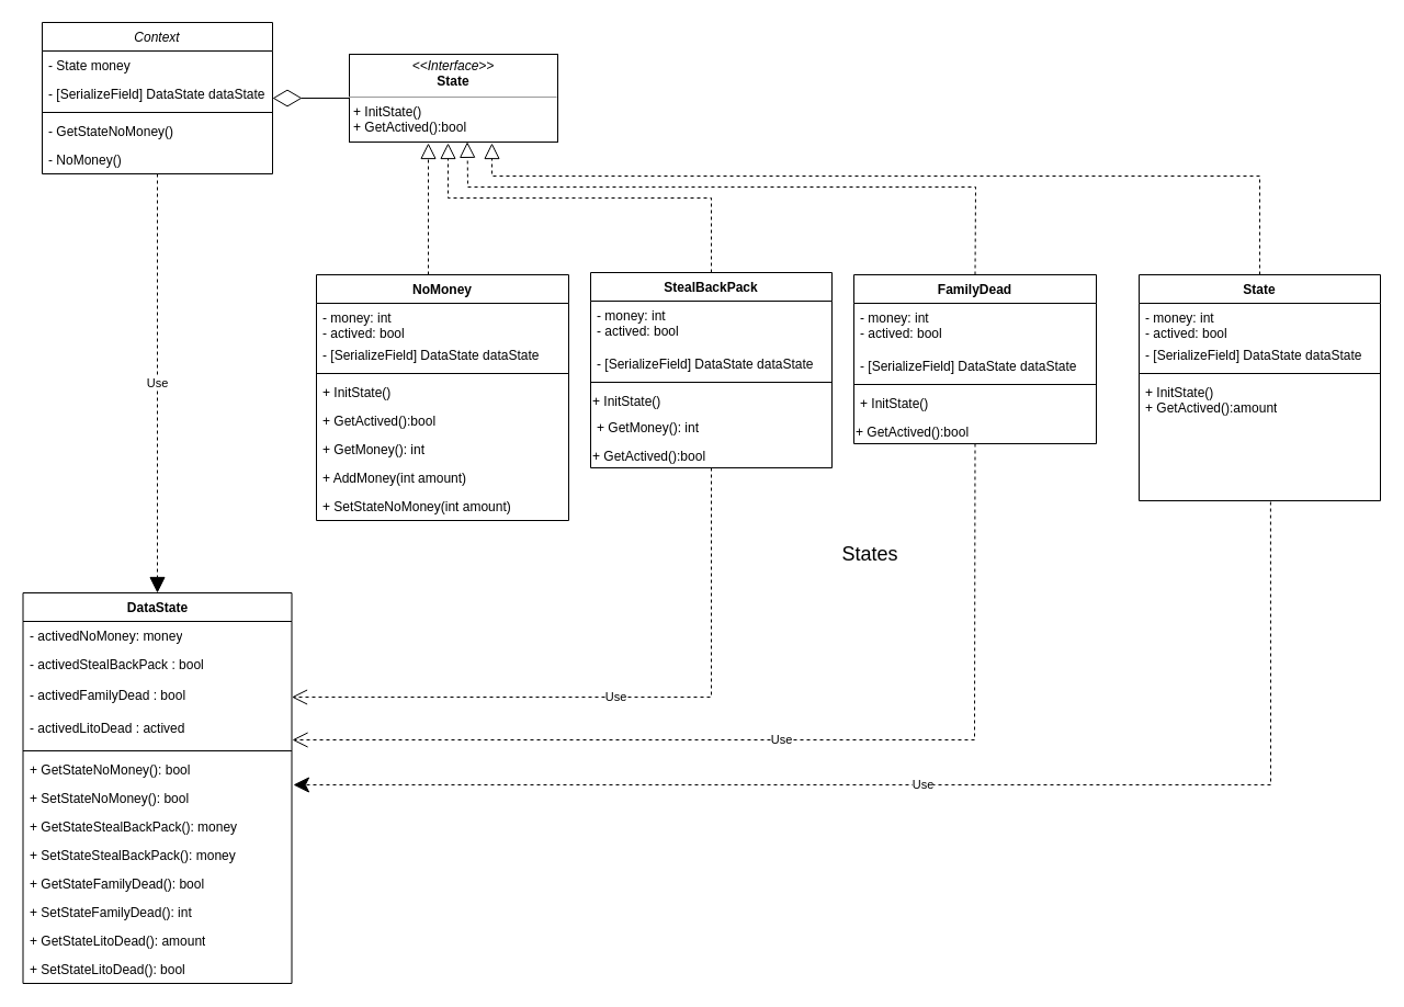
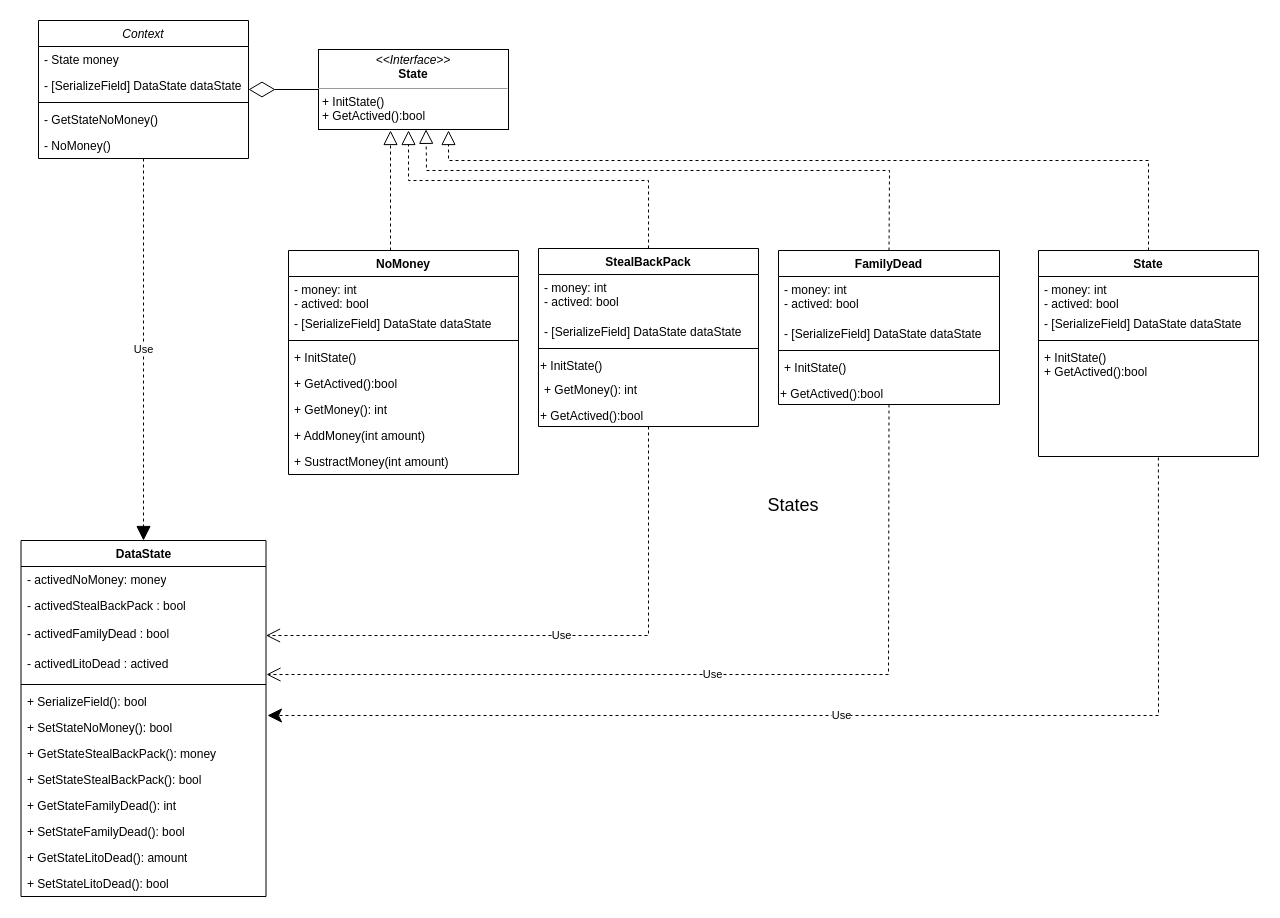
  <mxCell id="0" />
  <mxCell id="1" parent="0" />
  <mxCell id="2" value="Context" style="swimlane;fontStyle=2;align=center;verticalAlign=top;childLayout=stackLayout;horizontal=1;startSize=26;horizontalStack=0;resizeParent=1;resizeLast=0;collapsible=1;marginBottom=0;rounded=0;shadow=0;strokeWidth=1;" parent="1" vertex="1"><mxGeometry y="20" width="210" height="138" as="geometry" x="38"><mxRectangle x="230" y="140" width="160" height="26" as="alternateBounds" /></mxGeometry></mxCell>
  <mxCell id="3" value="- State money" style="text;align=left;verticalAlign=top;spacingLeft=4;spacingRight=4;overflow=hidden;rotatable=0;points=[[0,0.5],[1,0.5]];portConstraint=eastwest;" parent="2" vertex="1"><mxGeometry y="26" width="210" height="26" as="geometry" /></mxCell>
  <mxCell id="4" value="- [SerializeField] DataState dataState" style="text;align=left;verticalAlign=top;spacingLeft=4;spacingRight=4;overflow=hidden;rotatable=0;points=[[0,0.5],[1,0.5]];portConstraint=eastwest;" parent="2" vertex="1"><mxGeometry y="52" width="210" height="26" as="geometry" /></mxCell>
  <mxCell id="5" value="" style="line;html=1;strokeWidth=1;align=left;verticalAlign=middle;spacingTop=-1;spacingLeft=3;spacingRight=3;rotatable=0;labelPosition=right;points=[];portConstraint=eastwest;" parent="2" vertex="1"><mxGeometry y="78" width="210" height="8" as="geometry" /></mxCell>
  <mxCell id="6" value="- GetStateNoMoney()" style="text;align=left;verticalAlign=top;spacingLeft=4;spacingRight=4;overflow=hidden;rotatable=0;points=[[0,0.5],[1,0.5]];portConstraint=eastwest;" parent="2" vertex="1"><mxGeometry y="86" width="210" height="26" as="geometry" /></mxCell>
  <mxCell id="7" value="- NoMoney()" style="text;align=left;verticalAlign=top;spacingLeft=4;spacingRight=4;overflow=hidden;rotatable=0;points=[[0,0.5],[1,0.5]];portConstraint=eastwest;" parent="2" vertex="1"><mxGeometry y="112" width="210" height="26" as="geometry" /></mxCell>
  <mxCell id="8" value="" style="endArrow=diamondThin;endFill=0;endSize=24;html=1;rounded=0;entryX=1;entryY=0.5;entryDx=0;entryDy=0;exitX=0;exitY=0.5;exitDx=0;exitDy=0;" parent="1" source="9" target="2" edge="1"><mxGeometry width="160" relative="1" as="geometry"><mxPoint x="408" y="90" as="sourcePoint" /><mxPoint x="298" y="140" as="targetPoint" /></mxGeometry></mxCell>
  <mxCell id="9" value="&lt;p style=&quot;margin:0px;margin-top:4px;text-align:center;&quot;&gt;&lt;i&gt;&amp;lt;&amp;lt;Interface&amp;gt;&amp;gt;&lt;/i&gt;&lt;br&gt;&lt;b&gt;State&lt;/b&gt;&lt;/p&gt;&lt;hr size=&quot;1&quot;&gt;&lt;p style=&quot;margin:0px;margin-left:4px;&quot;&gt;&lt;/p&gt;&lt;p style=&quot;margin:0px;margin-left:4px;&quot;&gt;+ InitState()&lt;/p&gt;&lt;p style=&quot;margin:0px;margin-left:4px;&quot;&gt;+ GetActived():bool&lt;br&gt;&lt;/p&gt;" style="verticalAlign=top;align=left;overflow=fill;fontSize=12;fontFamily=Helvetica;html=1;whiteSpace=wrap;" parent="1" vertex="1"><mxGeometry x="318" y="49" width="190" height="80" as="geometry" /></mxCell>
  <mxCell id="10" value="NoMoney" style="swimlane;fontStyle=1;align=center;verticalAlign=top;childLayout=stackLayout;horizontal=1;startSize=26;horizontalStack=0;resizeParent=1;resizeParentMax=0;resizeLast=0;collapsible=1;marginBottom=0;whiteSpace=wrap;html=1;" parent="1" vertex="1"><mxGeometry x="288" y="250" width="230" height="224" as="geometry" /></mxCell>
  <mxCell id="11" value="- money: int&lt;br&gt;- actived: bool" style="text;strokeColor=none;fillColor=none;align=left;verticalAlign=top;spacingLeft=4;spacingRight=4;overflow=hidden;rotatable=0;points=[[0,0.5],[1,0.5]];portConstraint=eastwest;whiteSpace=wrap;html=1;" parent="10" vertex="1"><mxGeometry y="26" width="230" height="34" as="geometry" /></mxCell>
  <mxCell id="12" value="- [SerializeField] DataState dataState" style="text;align=left;verticalAlign=top;spacingLeft=4;spacingRight=4;overflow=hidden;rotatable=0;points=[[0,0.5],[1,0.5]];portConstraint=eastwest;" parent="10" vertex="1"><mxGeometry y="60" width="230" height="26" as="geometry" /></mxCell>
  <mxCell id="13" value="" style="line;strokeWidth=1;fillColor=none;align=left;verticalAlign=middle;spacingTop=-1;spacingLeft=3;spacingRight=3;rotatable=0;labelPosition=right;points=[];portConstraint=eastwest;strokeColor=inherit;" parent="10" vertex="1"><mxGeometry y="86" width="230" height="8" as="geometry" /></mxCell>
  <mxCell id="14" value="+ InitState()" style="text;align=left;verticalAlign=top;spacingLeft=4;spacingRight=4;overflow=hidden;rotatable=0;points=[[0,0.5],[1,0.5]];portConstraint=eastwest;" vertex="1" parent="10"><mxGeometry y="94" width="230" height="26" as="geometry" /></mxCell>
  <mxCell id="15" value="+ GetActived():bool" style="text;align=left;verticalAlign=top;spacingLeft=4;spacingRight=4;overflow=hidden;rotatable=0;points=[[0,0.5],[1,0.5]];portConstraint=eastwest;" vertex="1" parent="10"><mxGeometry y="120" width="230" height="26" as="geometry" /></mxCell>
  <mxCell id="16" value="+ GetMoney(): int&lt;br&gt;" style="text;strokeColor=none;fillColor=none;align=left;verticalAlign=top;spacingLeft=4;spacingRight=4;overflow=hidden;rotatable=0;points=[[0,0.5],[1,0.5]];portConstraint=eastwest;whiteSpace=wrap;html=1;" parent="10" vertex="1"><mxGeometry y="146" width="230" height="26" as="geometry" /></mxCell>
  <mxCell id="17" value="+ AddMoney(int amount)" style="text;align=left;verticalAlign=top;spacingLeft=4;spacingRight=4;overflow=hidden;rotatable=0;points=[[0,0.5],[1,0.5]];portConstraint=eastwest;" vertex="1" parent="10"><mxGeometry y="172" width="230" height="26" as="geometry" /></mxCell>
- <mxCell id="18" value="+ SetStateNoMoney(int amount)" style="text;align=left;verticalAlign=top;spacingLeft=4;spacingRight=4;overflow=hidden;rotatable=0;points=[[0,0.5],[1,0.5]];portConstraint=eastwest;" vertex="1" parent="10"><mxGeometry y="198" width="230" height="26" as="geometry" /></mxCell>
+ <mxCell id="18" value="+ SustractMoney(int amount)" style="text;align=left;verticalAlign=top;spacingLeft=4;spacingRight=4;overflow=hidden;rotatable=0;points=[[0,0.5],[1,0.5]];portConstraint=eastwest;" vertex="1" parent="10"><mxGeometry y="198" width="230" height="26" as="geometry" /></mxCell>
  <mxCell id="19" value="StealBackPack" style="swimlane;fontStyle=1;align=center;verticalAlign=top;childLayout=stackLayout;horizontal=1;startSize=26;horizontalStack=0;resizeParent=1;resizeParentMax=0;resizeLast=0;collapsible=1;marginBottom=0;whiteSpace=wrap;html=1;" parent="1" vertex="1"><mxGeometry x="538" y="248" width="220" height="178" as="geometry" /></mxCell>
  <mxCell id="20" value="- money: int&lt;br&gt;- actived: bool" style="text;strokeColor=none;fillColor=none;align=left;verticalAlign=top;spacingLeft=4;spacingRight=4;overflow=hidden;rotatable=0;points=[[0,0.5],[1,0.5]];portConstraint=eastwest;whiteSpace=wrap;html=1;" parent="19" vertex="1"><mxGeometry y="26" width="220" height="44" as="geometry" /></mxCell>
  <mxCell id="21" value="- [SerializeField] DataState dataState" style="text;align=left;verticalAlign=top;spacingLeft=4;spacingRight=4;overflow=hidden;rotatable=0;points=[[0,0.5],[1,0.5]];portConstraint=eastwest;" parent="19" vertex="1"><mxGeometry y="70" width="220" height="26" as="geometry" /></mxCell>
  <mxCell id="22" value="" style="line;strokeWidth=1;fillColor=none;align=left;verticalAlign=middle;spacingTop=-1;spacingLeft=3;spacingRight=3;rotatable=0;labelPosition=right;points=[];portConstraint=eastwest;strokeColor=inherit;" parent="19" vertex="1"><mxGeometry y="96" width="220" height="8" as="geometry" /></mxCell>
  <mxCell id="23" value="+ InitState()" style="text;whiteSpace=wrap;html=1;" vertex="1" parent="19"><mxGeometry y="104" width="220" height="24" as="geometry" /></mxCell>
  <mxCell id="24" value="+ GetMoney(): int&lt;br&gt;" style="text;strokeColor=none;fillColor=none;align=left;verticalAlign=top;spacingLeft=4;spacingRight=4;overflow=hidden;rotatable=0;points=[[0,0.5],[1,0.5]];portConstraint=eastwest;whiteSpace=wrap;html=1;" parent="19" vertex="1"><mxGeometry y="128" width="220" height="26" as="geometry" /></mxCell>
  <mxCell id="25" value="+ GetActived():bool" style="text;whiteSpace=wrap;html=1;" vertex="1" parent="19"><mxGeometry y="154" width="220" height="24" as="geometry" /></mxCell>
  <mxCell id="26" value="" style="endArrow=block;dashed=1;endFill=0;endSize=12;html=1;rounded=0;" parent="1" edge="1"><mxGeometry width="160" relative="1" as="geometry"><mxPoint x="390" y="250" as="sourcePoint" /><mxPoint x="390" y="130" as="targetPoint" /></mxGeometry></mxCell>
  <mxCell id="27" value="" style="endArrow=block;dashed=1;endFill=0;endSize=12;html=1;rounded=0;exitX=0.5;exitY=0;exitDx=0;exitDy=0;" parent="1" source="19" edge="1"><mxGeometry width="160" relative="1" as="geometry"><mxPoint x="433" y="260" as="sourcePoint" /><mxPoint x="408" y="130" as="targetPoint" /><Array as="points"><mxPoint x="648" y="180" /><mxPoint x="528" y="180" /><mxPoint x="408" y="180" /></Array></mxGeometry></mxCell>
  <mxCell id="28" value="&lt;font style=&quot;font-size: 18px;&quot;&gt;States&lt;/font&gt;" style="text;html=1;strokeColor=none;fillColor=none;align=center;verticalAlign=middle;whiteSpace=wrap;rounded=0;" parent="1" vertex="1"><mxGeometry x="763" y="490" width="60" height="30" as="geometry" /></mxCell>
  <mxCell id="29" value="FamilyDead" style="swimlane;fontStyle=1;align=center;verticalAlign=top;childLayout=stackLayout;horizontal=1;startSize=26;horizontalStack=0;resizeParent=1;resizeParentMax=0;resizeLast=0;collapsible=1;marginBottom=0;whiteSpace=wrap;html=1;" parent="1" vertex="1"><mxGeometry x="778" y="250" width="221" height="154" as="geometry" /></mxCell>
  <mxCell id="30" value="- money: int&lt;br&gt;- actived: bool" style="text;strokeColor=none;fillColor=none;align=left;verticalAlign=top;spacingLeft=4;spacingRight=4;overflow=hidden;rotatable=0;points=[[0,0.5],[1,0.5]];portConstraint=eastwest;whiteSpace=wrap;html=1;" parent="29" vertex="1"><mxGeometry y="26" width="221" height="44" as="geometry" /></mxCell>
  <mxCell id="31" value="- [SerializeField] DataState dataState" style="text;align=left;verticalAlign=top;spacingLeft=4;spacingRight=4;overflow=hidden;rotatable=0;points=[[0,0.5],[1,0.5]];portConstraint=eastwest;" parent="29" vertex="1"><mxGeometry y="70" width="221" height="26" as="geometry" /></mxCell>
  <mxCell id="32" value="" style="line;strokeWidth=1;fillColor=none;align=left;verticalAlign=middle;spacingTop=-1;spacingLeft=3;spacingRight=3;rotatable=0;labelPosition=right;points=[];portConstraint=eastwest;strokeColor=inherit;" parent="29" vertex="1"><mxGeometry y="96" width="221" height="8" as="geometry" /></mxCell>
  <mxCell id="33" value="+ InitState()&lt;br&gt;" style="text;strokeColor=none;fillColor=none;align=left;verticalAlign=top;spacingLeft=4;spacingRight=4;overflow=hidden;rotatable=0;points=[[0,0.5],[1,0.5]];portConstraint=eastwest;whiteSpace=wrap;html=1;" parent="29" vertex="1"><mxGeometry y="104" width="221" height="26" as="geometry" /></mxCell>
  <mxCell id="34" value="+ GetActived():bool" style="text;whiteSpace=wrap;html=1;" vertex="1" parent="29"><mxGeometry y="130" width="221" height="24" as="geometry" /></mxCell>
  <mxCell id="35" value="" style="endArrow=block;dashed=1;endFill=0;endSize=12;html=1;rounded=0;exitX=0.5;exitY=0;exitDx=0;exitDy=0;entryX=0.566;entryY=0.998;entryDx=0;entryDy=0;entryPerimeter=0;" parent="1" source="29" target="9" edge="1"><mxGeometry width="160" relative="1" as="geometry"><mxPoint x="658" y="258" as="sourcePoint" /><mxPoint x="418" y="130" as="targetPoint" /><Array as="points"><mxPoint x="889" y="170" /><mxPoint x="426" y="170" /></Array></mxGeometry></mxCell>
  <mxCell id="36" value="State" style="swimlane;fontStyle=1;align=center;verticalAlign=top;childLayout=stackLayout;horizontal=1;startSize=26;horizontalStack=0;resizeParent=1;resizeParentMax=0;resizeLast=0;collapsible=1;marginBottom=0;whiteSpace=wrap;html=1;" parent="1" vertex="1"><mxGeometry x="1038" y="250" width="220" height="206" as="geometry" /></mxCell>
  <mxCell id="37" value="- money: int&lt;br&gt;- actived: bool" style="text;strokeColor=none;fillColor=none;align=left;verticalAlign=top;spacingLeft=4;spacingRight=4;overflow=hidden;rotatable=0;points=[[0,0.5],[1,0.5]];portConstraint=eastwest;whiteSpace=wrap;html=1;" parent="36" vertex="1"><mxGeometry y="26" width="220" height="34" as="geometry" /></mxCell>
  <mxCell id="38" value="- [SerializeField] DataState dataState" style="text;align=left;verticalAlign=top;spacingLeft=4;spacingRight=4;overflow=hidden;rotatable=0;points=[[0,0.5],[1,0.5]];portConstraint=eastwest;" parent="36" vertex="1"><mxGeometry y="60" width="220" height="26" as="geometry" /></mxCell>
  <mxCell id="39" value="" style="line;strokeWidth=1;fillColor=none;align=left;verticalAlign=middle;spacingTop=-1;spacingLeft=3;spacingRight=3;rotatable=0;labelPosition=right;points=[];portConstraint=eastwest;strokeColor=inherit;" parent="36" vertex="1"><mxGeometry y="86" width="220" height="8" as="geometry" /></mxCell>
- <mxCell id="40" value="+ InitState()&lt;br&gt;+ GetActived():amount" style="text;strokeColor=none;fillColor=none;align=left;verticalAlign=top;spacingLeft=4;spacingRight=4;overflow=hidden;rotatable=0;points=[[0,0.5],[1,0.5]];portConstraint=eastwest;whiteSpace=wrap;html=1;" parent="36" vertex="1"><mxGeometry y="94" width="220" height="112" as="geometry" /></mxCell>
+ <mxCell id="40" value="+ InitState()&lt;br&gt;+ GetActived():bool" style="text;strokeColor=none;fillColor=none;align=left;verticalAlign=top;spacingLeft=4;spacingRight=4;overflow=hidden;rotatable=0;points=[[0,0.5],[1,0.5]];portConstraint=eastwest;whiteSpace=wrap;html=1;" parent="36" vertex="1"><mxGeometry y="94" width="220" height="112" as="geometry" /></mxCell>
  <mxCell id="41" value="" style="endArrow=block;dashed=1;endFill=0;endSize=12;html=1;rounded=0;exitX=0.5;exitY=0;exitDx=0;exitDy=0;" parent="1" source="36" edge="1"><mxGeometry width="160" relative="1" as="geometry"><mxPoint x="858" y="260" as="sourcePoint" /><mxPoint x="448" y="130" as="targetPoint" /><Array as="points"><mxPoint x="1148" y="160" /><mxPoint x="728" y="160" /><mxPoint x="448" y="160" /></Array></mxGeometry></mxCell>
  <mxCell id="42" value="DataState" style="swimlane;fontStyle=1;align=center;verticalAlign=top;childLayout=stackLayout;horizontal=1;startSize=26;horizontalStack=0;resizeParent=1;resizeParentMax=0;resizeLast=0;collapsible=1;marginBottom=0;whiteSpace=wrap;html=1;" parent="1" vertex="1"><mxGeometry x="20.5" y="540" width="245" height="356" as="geometry" /></mxCell>
  <mxCell id="43" value="- activedNoMoney: money" style="text;strokeColor=none;fillColor=none;align=left;verticalAlign=top;spacingLeft=4;spacingRight=4;overflow=hidden;rotatable=0;points=[[0,0.5],[1,0.5]];portConstraint=eastwest;whiteSpace=wrap;html=1;" parent="42" vertex="1"><mxGeometry y="26" width="245" height="26" as="geometry" /></mxCell>
  <mxCell id="44" value="- activedStealBackPack : bool" style="text;strokeColor=none;fillColor=none;align=left;verticalAlign=top;spacingLeft=4;spacingRight=4;overflow=hidden;rotatable=0;points=[[0,0.5],[1,0.5]];portConstraint=eastwest;whiteSpace=wrap;html=1;" parent="42" vertex="1"><mxGeometry y="52" width="245" height="28" as="geometry" /></mxCell>
  <mxCell id="45" value="- activedFamilyDead : bool" style="text;strokeColor=none;fillColor=none;align=left;verticalAlign=top;spacingLeft=4;spacingRight=4;overflow=hidden;rotatable=0;points=[[0,0.5],[1,0.5]];portConstraint=eastwest;whiteSpace=wrap;html=1;" parent="42" vertex="1"><mxGeometry y="80" width="245" height="30" as="geometry" /></mxCell>
  <mxCell id="46" value="- activedLitoDead : actived" style="text;strokeColor=none;fillColor=none;align=left;verticalAlign=top;spacingLeft=4;spacingRight=4;overflow=hidden;rotatable=0;points=[[0,0.5],[1,0.5]];portConstraint=eastwest;whiteSpace=wrap;html=1;" parent="42" vertex="1"><mxGeometry y="110" width="245" height="30" as="geometry" /></mxCell>
  <mxCell id="47" value="" style="line;strokeWidth=1;fillColor=none;align=left;verticalAlign=middle;spacingTop=-1;spacingLeft=3;spacingRight=3;rotatable=0;labelPosition=right;points=[];portConstraint=eastwest;strokeColor=inherit;" parent="42" vertex="1"><mxGeometry y="140" width="245" height="8" as="geometry" /></mxCell>
- <mxCell id="48" value="+ GetStateNoMoney(): bool" style="text;strokeColor=none;fillColor=none;align=left;verticalAlign=top;spacingLeft=4;spacingRight=4;overflow=hidden;rotatable=0;points=[[0,0.5],[1,0.5]];portConstraint=eastwest;whiteSpace=wrap;html=1;" parent="42" vertex="1"><mxGeometry y="148" width="245" height="26" as="geometry" /></mxCell>
+ <mxCell id="48" value="+ SerializeField(): bool" style="text;strokeColor=none;fillColor=none;align=left;verticalAlign=top;spacingLeft=4;spacingRight=4;overflow=hidden;rotatable=0;points=[[0,0.5],[1,0.5]];portConstraint=eastwest;whiteSpace=wrap;html=1;" parent="42" vertex="1"><mxGeometry y="148" width="245" height="26" as="geometry" /></mxCell>
  <mxCell id="49" value="+ SetStateNoMoney(): bool" style="text;strokeColor=none;fillColor=none;align=left;verticalAlign=top;spacingLeft=4;spacingRight=4;overflow=hidden;rotatable=0;points=[[0,0.5],[1,0.5]];portConstraint=eastwest;whiteSpace=wrap;html=1;" parent="42" vertex="1"><mxGeometry y="174" width="245" height="26" as="geometry" /></mxCell>
  <mxCell id="50" value="+ GetStateStealBackPack(): money" style="text;strokeColor=none;fillColor=none;align=left;verticalAlign=top;spacingLeft=4;spacingRight=4;overflow=hidden;rotatable=0;points=[[0,0.5],[1,0.5]];portConstraint=eastwest;whiteSpace=wrap;html=1;" parent="42" vertex="1"><mxGeometry y="200" width="245" height="26" as="geometry" /></mxCell>
- <mxCell id="51" value="+ SetStateStealBackPack(): money" style="text;strokeColor=none;fillColor=none;align=left;verticalAlign=top;spacingLeft=4;spacingRight=4;overflow=hidden;rotatable=0;points=[[0,0.5],[1,0.5]];portConstraint=eastwest;whiteSpace=wrap;html=1;" parent="42" vertex="1"><mxGeometry y="226" width="245" height="26" as="geometry" /></mxCell>
- <mxCell id="52" value="+ GetStateFamilyDead(): bool" style="text;strokeColor=none;fillColor=none;align=left;verticalAlign=top;spacingLeft=4;spacingRight=4;overflow=hidden;rotatable=0;points=[[0,0.5],[1,0.5]];portConstraint=eastwest;whiteSpace=wrap;html=1;" parent="42" vertex="1"><mxGeometry y="252" width="245" height="26" as="geometry" /></mxCell>
- <mxCell id="53" value="+ SetStateFamilyDead(): int" style="text;strokeColor=none;fillColor=none;align=left;verticalAlign=top;spacingLeft=4;spacingRight=4;overflow=hidden;rotatable=0;points=[[0,0.5],[1,0.5]];portConstraint=eastwest;whiteSpace=wrap;html=1;" parent="42" vertex="1"><mxGeometry y="278" width="245" height="26" as="geometry" /></mxCell>
+ <mxCell id="51" value="+ SetStateStealBackPack(): bool" style="text;strokeColor=none;fillColor=none;align=left;verticalAlign=top;spacingLeft=4;spacingRight=4;overflow=hidden;rotatable=0;points=[[0,0.5],[1,0.5]];portConstraint=eastwest;whiteSpace=wrap;html=1;" parent="42" vertex="1"><mxGeometry y="226" width="245" height="26" as="geometry" /></mxCell>
+ <mxCell id="52" value="+ GetStateFamilyDead(): int" style="text;strokeColor=none;fillColor=none;align=left;verticalAlign=top;spacingLeft=4;spacingRight=4;overflow=hidden;rotatable=0;points=[[0,0.5],[1,0.5]];portConstraint=eastwest;whiteSpace=wrap;html=1;" parent="42" vertex="1"><mxGeometry y="252" width="245" height="26" as="geometry" /></mxCell>
+ <mxCell id="53" value="+ SetStateFamilyDead(): bool" style="text;strokeColor=none;fillColor=none;align=left;verticalAlign=top;spacingLeft=4;spacingRight=4;overflow=hidden;rotatable=0;points=[[0,0.5],[1,0.5]];portConstraint=eastwest;whiteSpace=wrap;html=1;" parent="42" vertex="1"><mxGeometry y="278" width="245" height="26" as="geometry" /></mxCell>
  <mxCell id="54" value="+ GetStateLitoDead(): amount" style="text;strokeColor=none;fillColor=none;align=left;verticalAlign=top;spacingLeft=4;spacingRight=4;overflow=hidden;rotatable=0;points=[[0,0.5],[1,0.5]];portConstraint=eastwest;whiteSpace=wrap;html=1;" parent="42" vertex="1"><mxGeometry y="304" width="245" height="26" as="geometry" /></mxCell>
  <mxCell id="55" value="+ SetStateLitoDead(): bool" style="text;strokeColor=none;fillColor=none;align=left;verticalAlign=top;spacingLeft=4;spacingRight=4;overflow=hidden;rotatable=0;points=[[0,0.5],[1,0.5]];portConstraint=eastwest;whiteSpace=wrap;html=1;" parent="42" vertex="1"><mxGeometry y="330" width="245" height="26" as="geometry" /></mxCell>
  <mxCell id="56" value="Use" style="endArrow=block;endSize=12;dashed=1;html=1;rounded=0;exitX=0.5;exitY=1;exitDx=0;exitDy=0;entryX=0.5;entryY=0;entryDx=0;entryDy=0;" parent="1" source="2" target="42" edge="1"><mxGeometry width="160" relative="1" as="geometry"><mxPoint x="488" y="240" as="sourcePoint" /><mxPoint x="648" y="240" as="targetPoint" /></mxGeometry></mxCell>
  <mxCell id="57" value="Use" style="endArrow=open;endSize=12;dashed=1;html=1;rounded=0;entryX=1;entryY=0.5;entryDx=0;entryDy=0;exitX=0.5;exitY=1;exitDx=0;exitDy=0;" parent="1" source="25" target="45" edge="1"><mxGeometry width="160" relative="1" as="geometry"><mxPoint x="412" y="464" as="sourcePoint" /><mxPoint x="280" y="608" as="targetPoint" /><Array as="points"><mxPoint x="648" y="635" /></Array></mxGeometry></mxCell>
  <mxCell id="58" value="Use" style="endArrow=open;endSize=12;dashed=1;html=1;rounded=0;entryX=1.002;entryY=0.8;entryDx=0;entryDy=0;entryPerimeter=0;exitX=0.5;exitY=1;exitDx=0;exitDy=0;" parent="1" source="34" target="46" edge="1"><mxGeometry width="160" relative="1" as="geometry"><mxPoint x="878" y="440" as="sourcePoint" /><mxPoint x="276" y="645" as="targetPoint" /><Array as="points"><mxPoint x="888" y="674" /></Array></mxGeometry></mxCell>
  <mxCell id="59" value="Use" style="endArrow=classic;endSize=12;dashed=1;html=1;rounded=0;entryX=1.006;entryY=1.038;entryDx=0;entryDy=0;entryPerimeter=0;exitX=0.545;exitY=1.009;exitDx=0;exitDy=0;exitPerimeter=0;" parent="1" source="40" target="48" edge="1"><mxGeometry width="160" relative="1" as="geometry"><mxPoint x="898" y="476" as="sourcePoint" /><mxPoint x="276" y="684" as="targetPoint" /><Array as="points"><mxPoint x="1158" y="715" /></Array></mxGeometry></mxCell>
